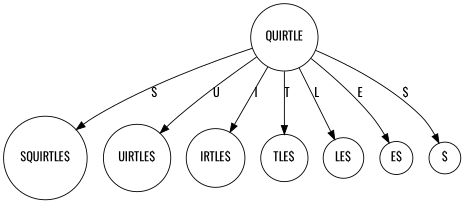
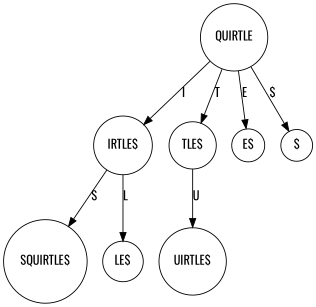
  digraph {
    fontname=Oswald
    node [fontname=Oswald shape=circle]
    edge [fontname=Oswald]
    n1 [label=QUIRTLE]
    n2 [label="SQUIRTLE$"]
    n3 [label="UIRTLE$"]
    n4 [label="IRTLE$"]
    n5 [label="TLE$"]
    n6 [label="LE$"]
    n7 [label="E$"]
    n8 [label="$"]
-   n1 -> n2 [label=S]
-   n1 -> n3 [label=U]
+   n4 -> n2 [label=S]
+   n5 -> n3 [label=U]
    n1 -> n4 [label=I]
    n1 -> n5 [label=T]
-   n1 -> n6 [label=L]
+   n4 -> n6 [label=L]
    n1 -> n7 [label=E]
    n1 -> n8 [label="$"]
  }
